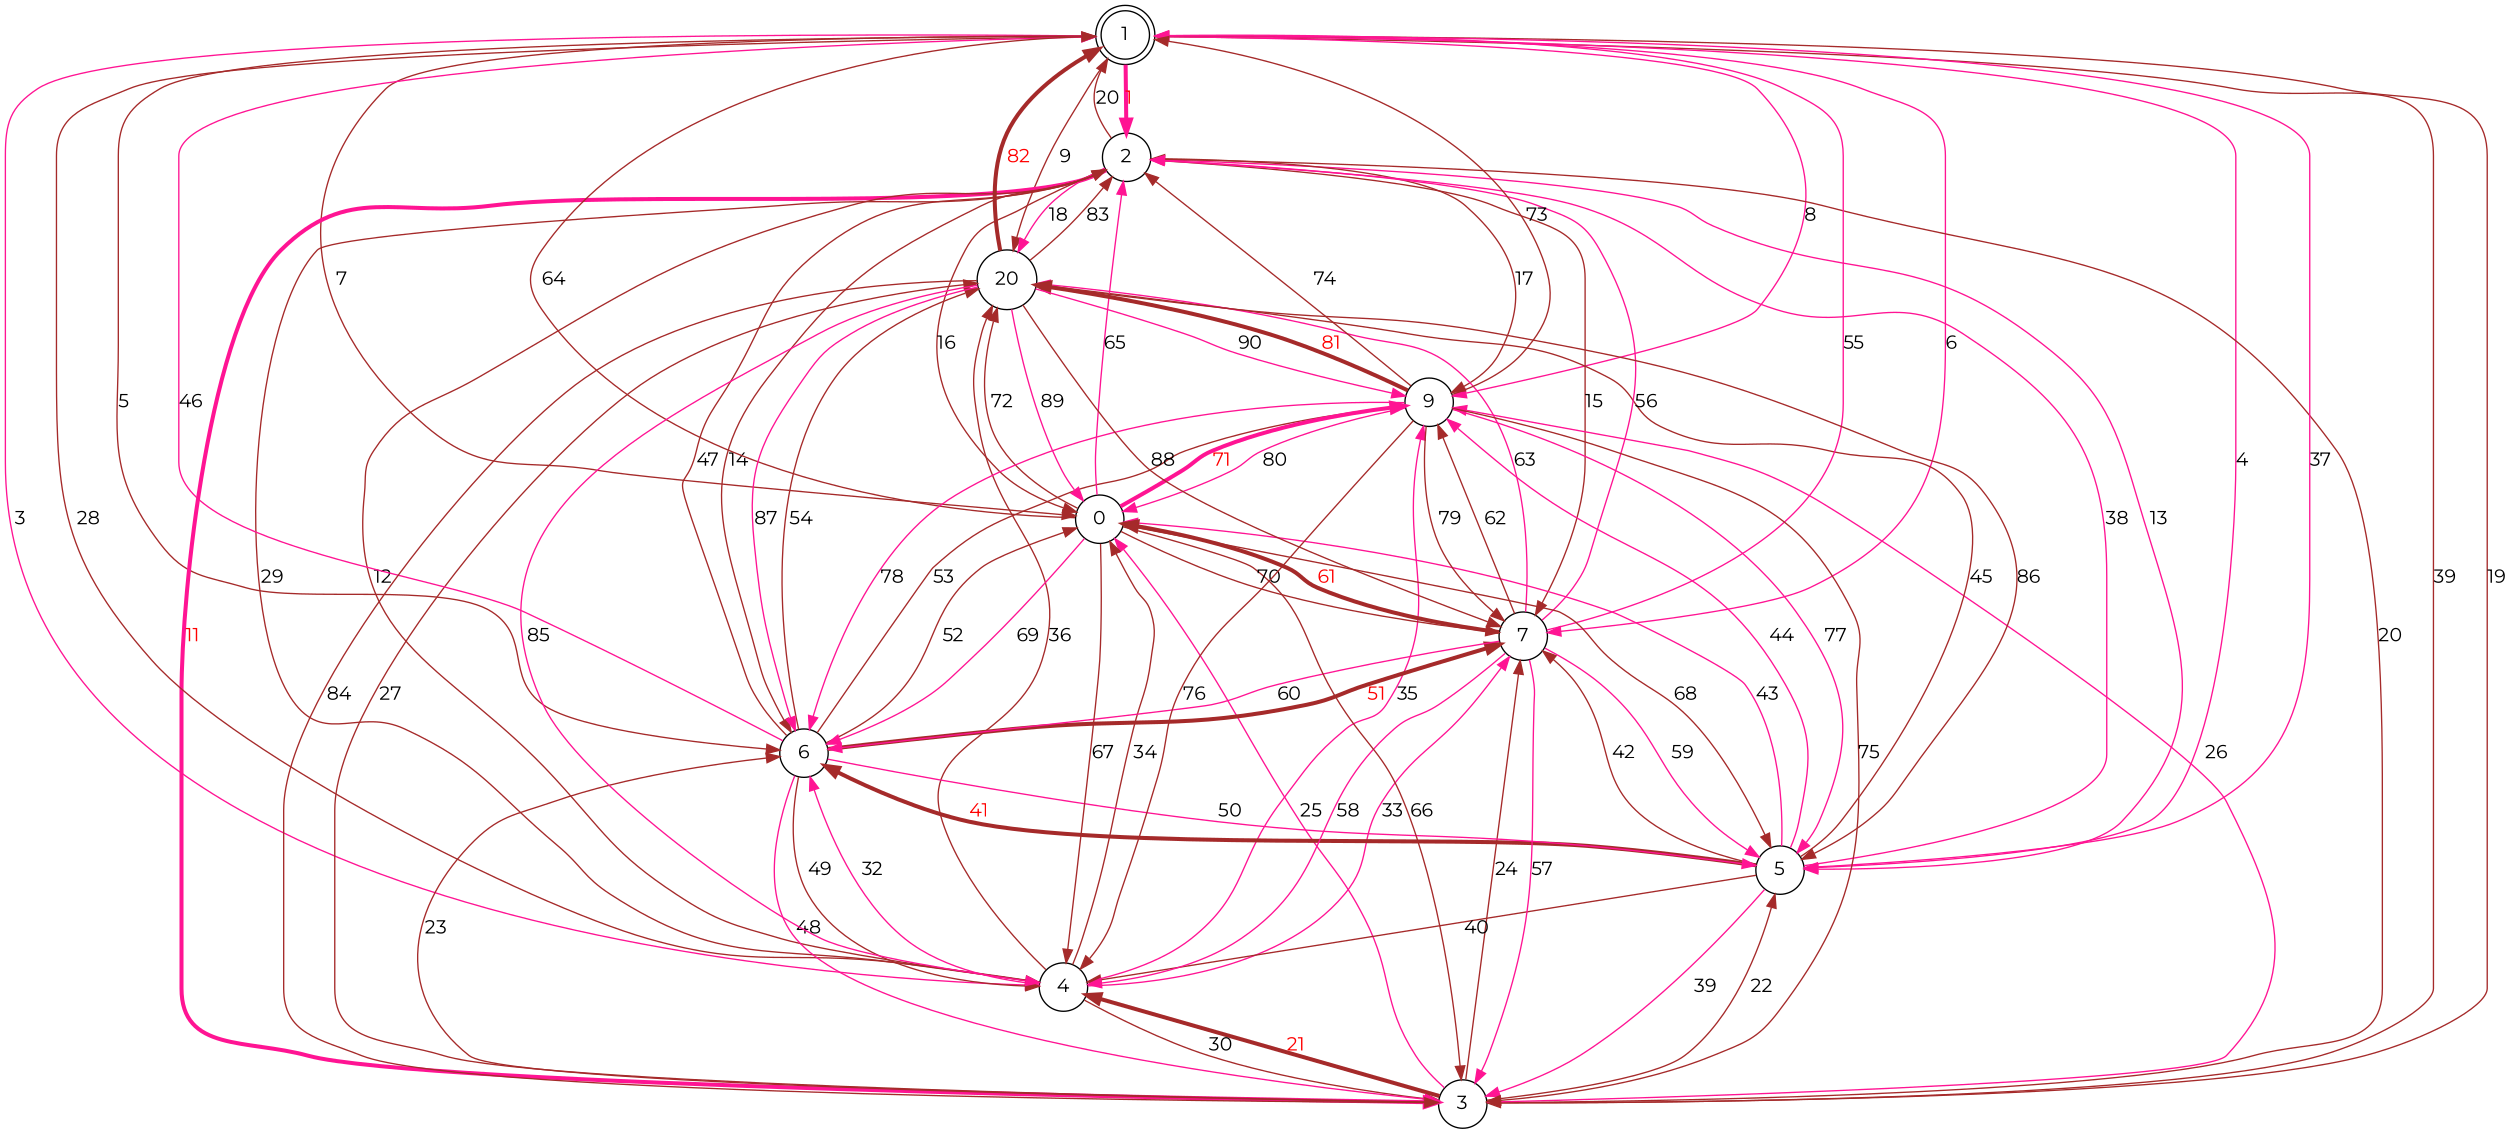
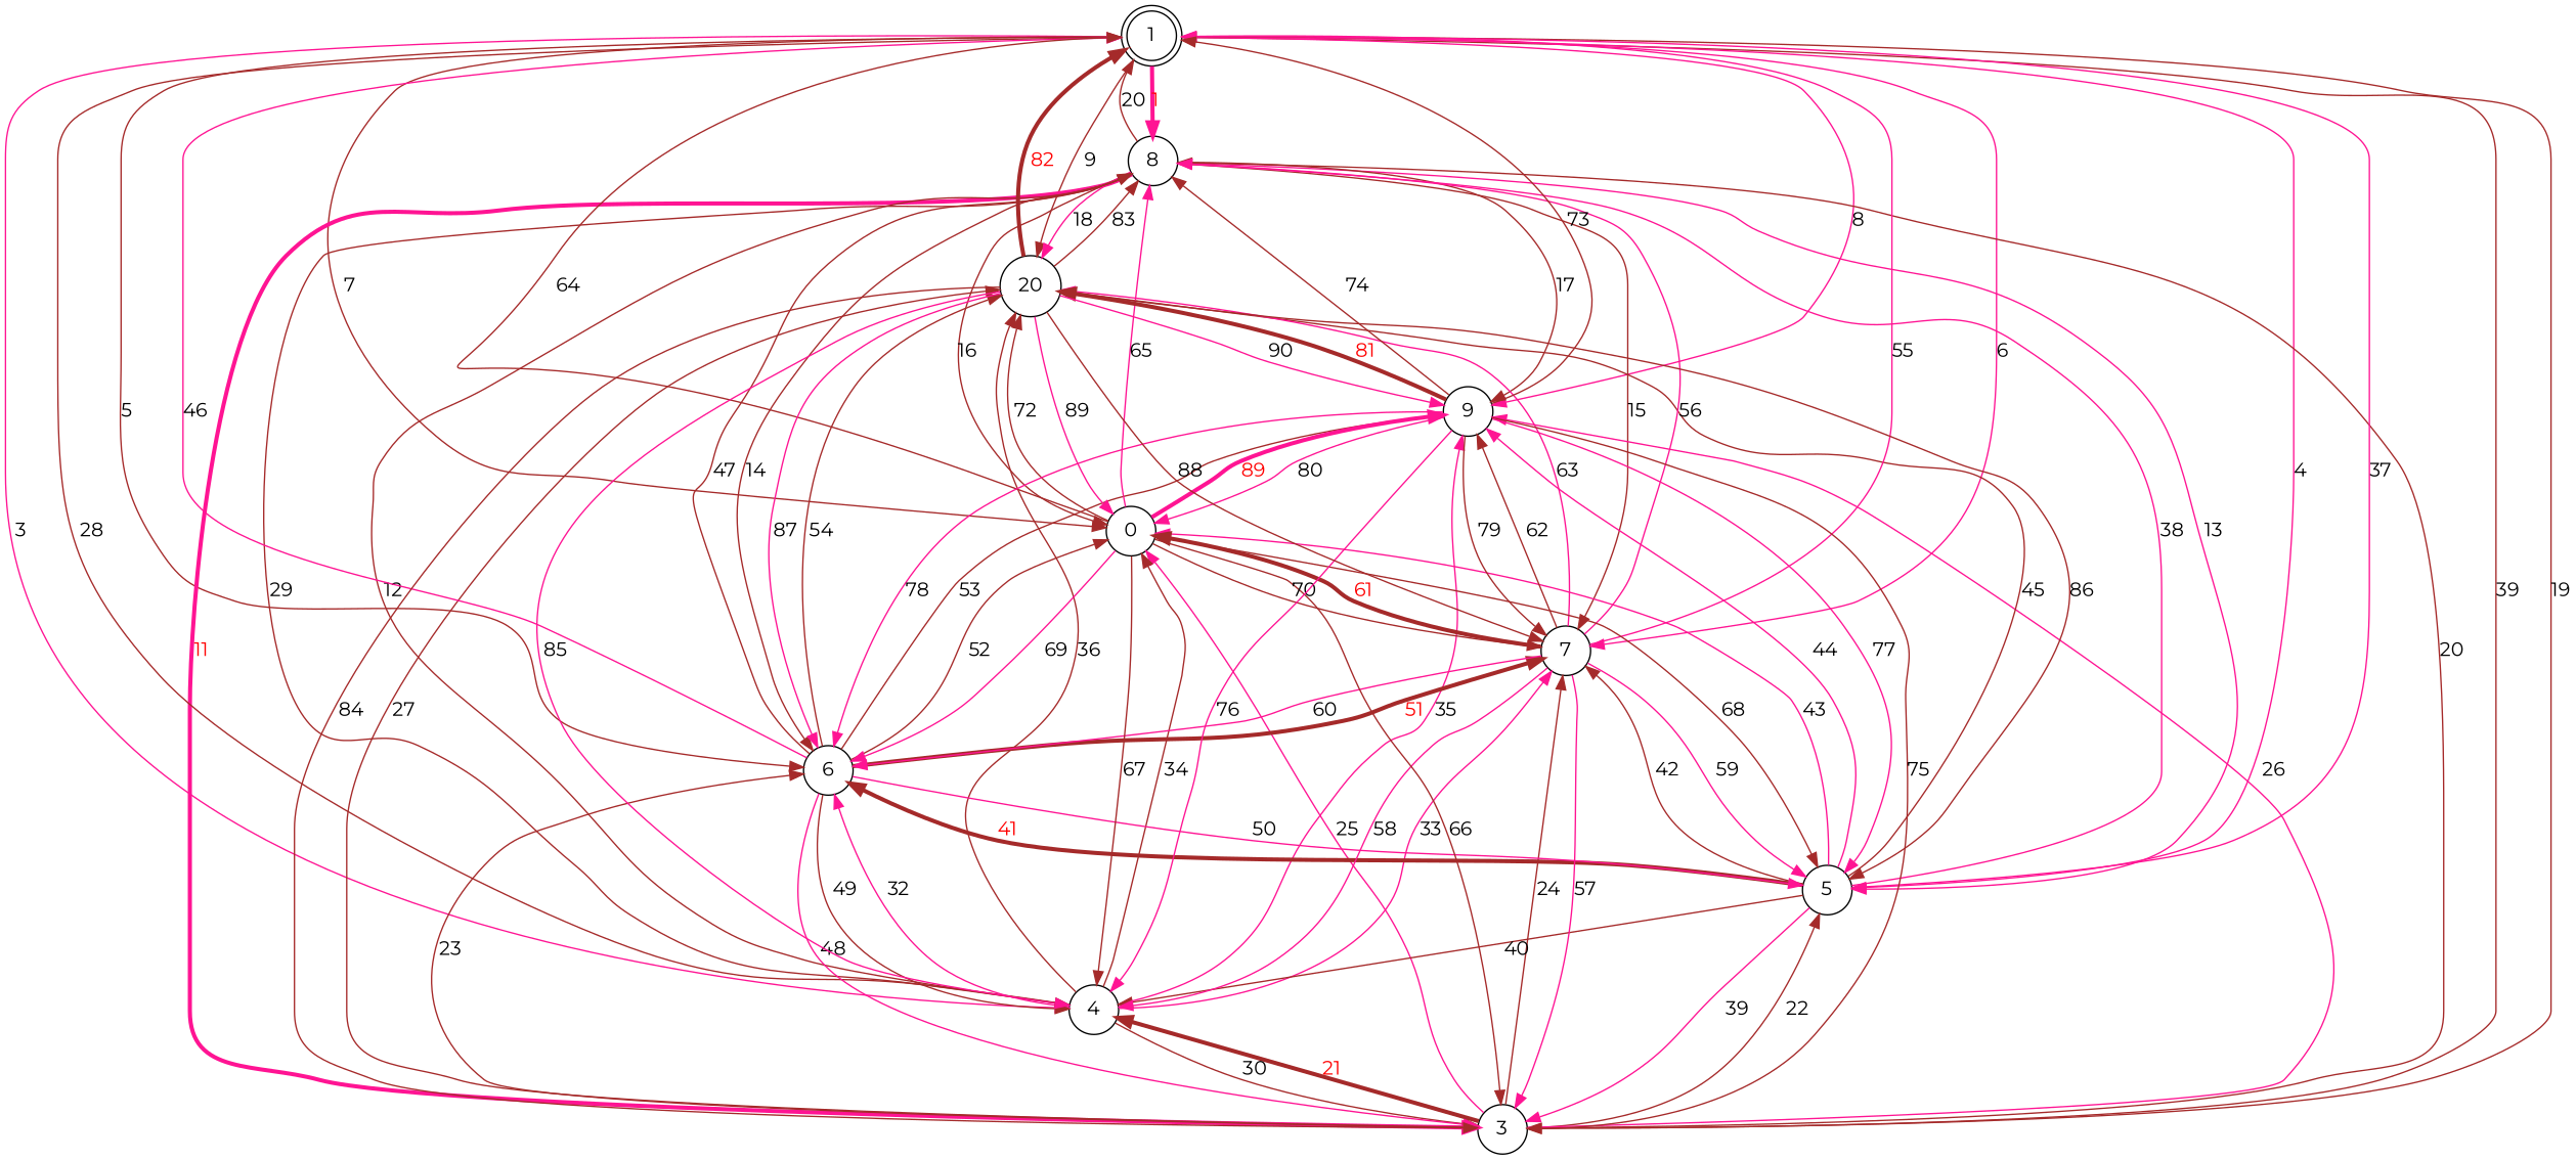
  digraph {
    fontname=Montserrat
    mindist=2.5
    splines=true
    node [fontname=Montserrat shape=circle]
    edge [color=brown fontname=Montserrat]
    1 [peripheries=2]
-   2
+   2 [label=8]
    3
    4
    5
    6
    7
    n8 [label=0]
    9
    n10 [label=20]
    1 -> 2 [color=deeppink fontcolor=red label=1 penwidth=3.0]
    1 -> 3 [label=39]
    1 -> 4 [color=deeppink label=3]
    1 -> 5 [color=deeppink label=4]
    1 -> 6 [label=5]
    1 -> 7 [color=deeppink label=6]
    1 -> n8 [label=7]
    1 -> 9 [color=deeppink label=8]
    1 -> n10 [label=9]
    2 -> 1 [label=20]
    2 -> 3 [color=deeppink fontcolor=red label=11 penwidth=3.0]
    2 -> 4 [label=12]
    2 -> 5 [color=deeppink label=13]
    2 -> 6 [label=14]
    2 -> 7 [label=15]
    2 -> n8 [label=16]
    2 -> 9 [label=17]
    2 -> n10 [color=deeppink label=18]
    3 -> 1 [label=19]
    3 -> 2 [label=20]
    3 -> 4 [fontcolor=red label=21 penwidth=3.0]
    3 -> 5 [label=22]
    3 -> 6 [label=23]
    3 -> 7 [label=24]
    3 -> n8 [color=deeppink label=25]
    3 -> 9 [color=deeppink label=26]
    3 -> n10 [label=27]
    4 -> 1 [label=28]
    4 -> 2 [label=29]
    4 -> 3 [label=30]
    4 -> 6 [color=deeppink label=32]
    4 -> 7 [color=deeppink label=33]
    4 -> n8 [label=34]
    4 -> 9 [color=deeppink label=35]
    4 -> n10 [label=36]
    5 -> 1 [color=deeppink label=37]
    5 -> 2 [color=deeppink label=38]
    5 -> 3 [color=deeppink label=39]
    5 -> 4 [label=40]
    5 -> 6 [fontcolor=red label=41 penwidth=3.0]
    5 -> 7 [label=42]
    5 -> n8 [color=deeppink label=43]
    5 -> 9 [color=deeppink label=44]
    5 -> n10 [label=45]
    6 -> 1 [color=deeppink label=46]
    6 -> 2 [label=47]
    6 -> 3 [color=deeppink label=48]
    6 -> 4 [label=49]
    6 -> 5 [color=deeppink label=50]
    6 -> 7 [fontcolor=red label=51 penwidth=3.0]
    6 -> n8 [label=52]
    6 -> 9 [label=53]
    6 -> n10 [label=54]
    7 -> 1 [color=deeppink label=55]
    7 -> 2 [color=deeppink label=56]
    7 -> 3 [color=deeppink label=57]
    7 -> 4 [color=deeppink label=58]
    7 -> 5 [color=deeppink label=59]
    7 -> 6 [color=deeppink label=60]
    7 -> n8 [fontcolor=red label=61 penwidth=3.0]
    7 -> 9 [label=62]
    7 -> n10 [color=deeppink label=63]
    n8 -> 1 [label=64]
    n8 -> 2 [color=deeppink label=65]
    n8 -> 3 [label=66]
    n8 -> 4 [label=67]
    n8 -> 5 [label=68]
    n8 -> 6 [color=deeppink label=69]
    n8 -> 7 [label=70]
-   n8 -> 9 [color=deeppink fontcolor=red label=71 penwidth=3.0]
+   n8 -> 9 [color=deeppink fontcolor=red label=89 penwidth=3.0]
    n8 -> n10 [label=72]
    9 -> 1 [label=73]
    9 -> 2 [label=74]
    9 -> 3 [label=75]
-   9 -> 4 [label=76]
+   9 -> 4 [color=deeppink label=76]
    9 -> 5 [color=deeppink label=77]
    9 -> 6 [color=deeppink label=78]
    9 -> 7 [label=79]
    9 -> n8 [color=deeppink label=80]
    9 -> n10 [fontcolor=red label=81 penwidth=3.0]
    n10 -> 1 [fontcolor=red label=82 penwidth=3.0]
    n10 -> 2 [label=83]
    n10 -> 3 [label=84]
    n10 -> 4 [color=deeppink label=85]
    n10 -> 5 [label=86]
    n10 -> 6 [color=deeppink label=87]
    n10 -> 7 [label=88]
    n10 -> n8 [color=deeppink label=89]
    n10 -> 9 [color=deeppink label=90]
  }
